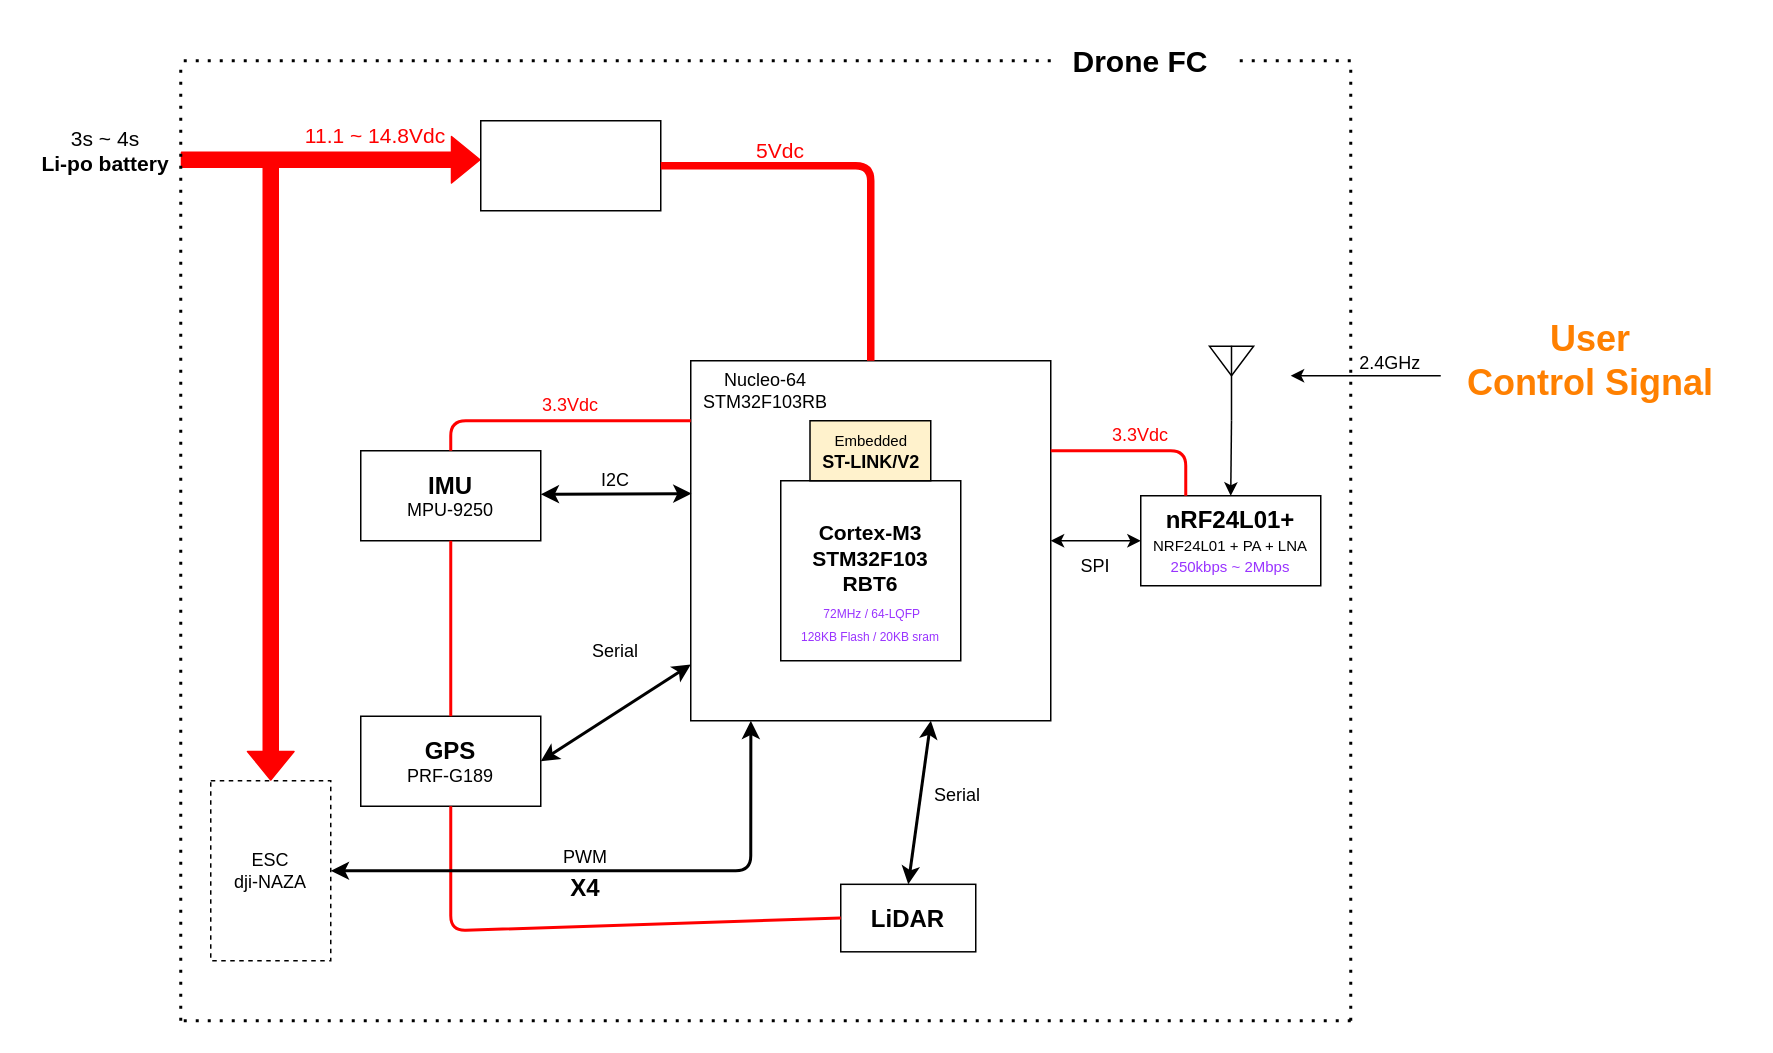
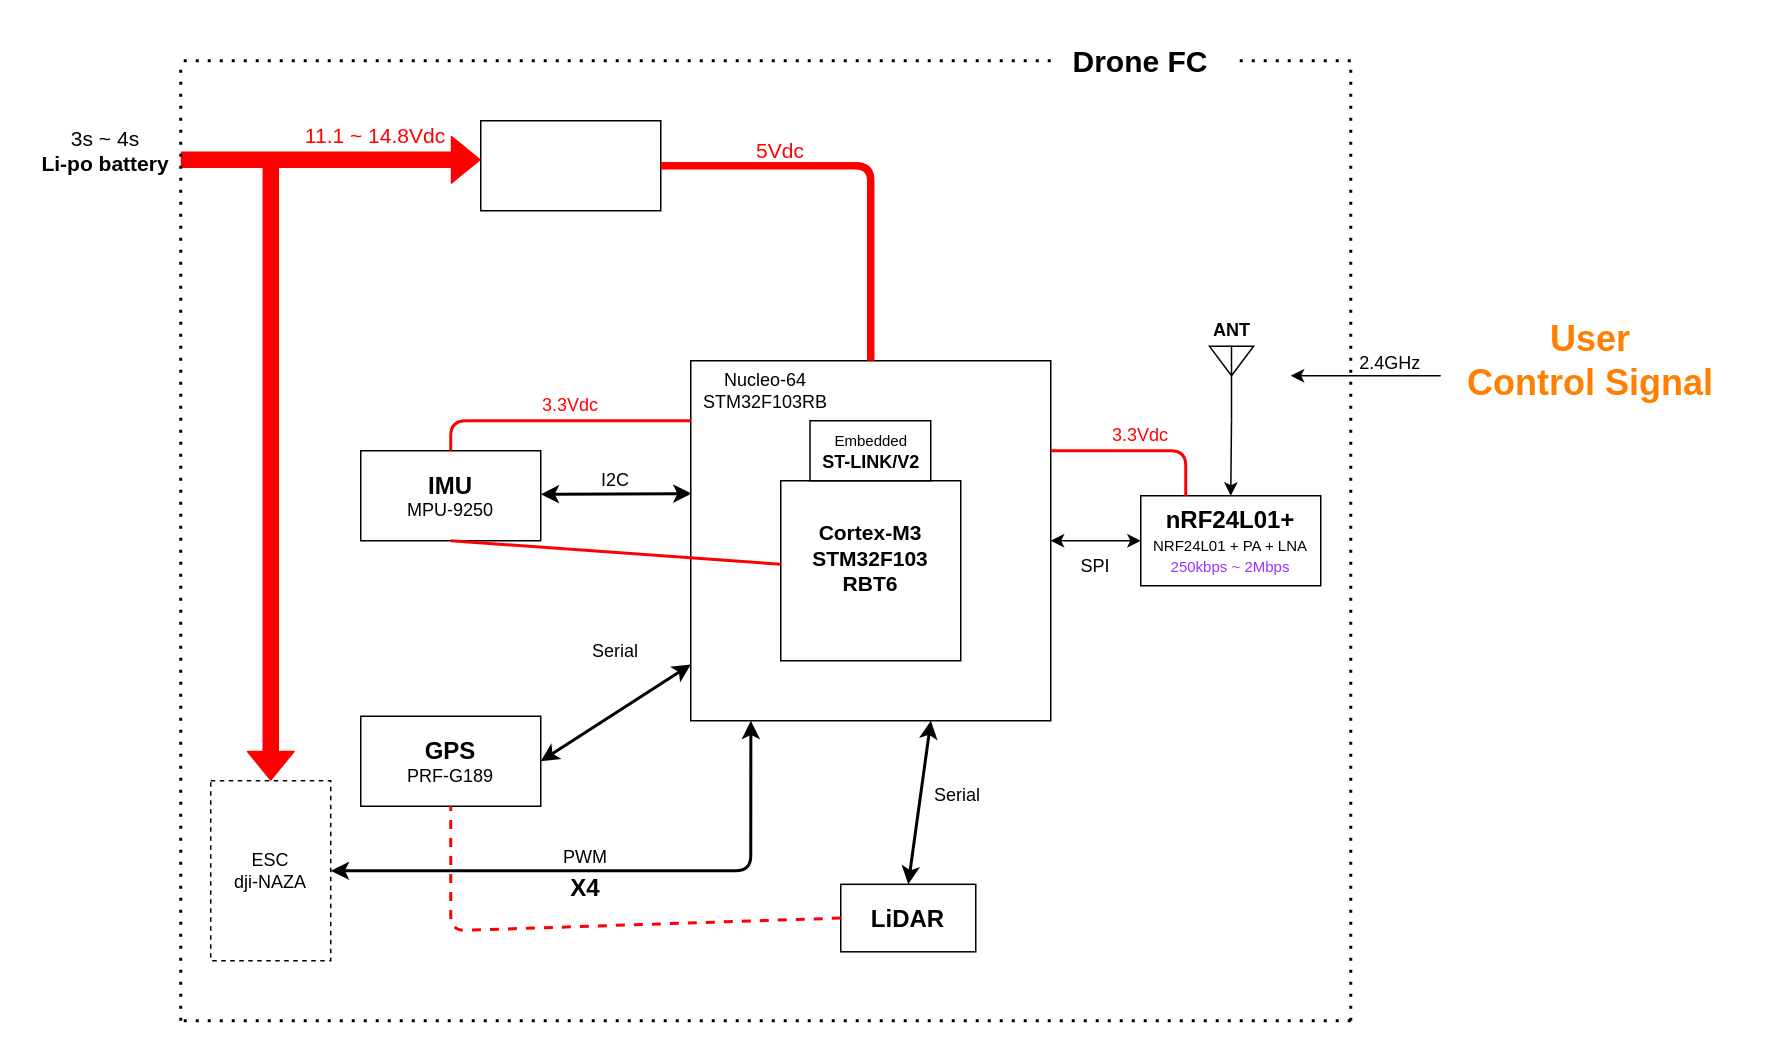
  <mxCell id="0" />
  <mxCell id="1" parent="0" />
  <mxCell id="2" value="" style="rounded=0;whiteSpace=wrap;html=1;" parent="1" vertex="1"><mxGeometry x="460" y="240" width="240" height="240" as="geometry" /></mxCell>
  <mxCell id="3" value="" style="group" parent="1" vertex="1" connectable="0"><mxGeometry x="520" y="320" width="120" height="120" as="geometry" /></mxCell>
  <mxCell id="4" value="&lt;font style=&quot;font-size: 14px&quot;&gt;&lt;b&gt;Cortex-M3&lt;br&gt;STM32F103&lt;br&gt;RBT6&lt;br&gt;&lt;br&gt;&lt;/b&gt;&lt;/font&gt;" style="whiteSpace=wrap;html=1;" parent="3" vertex="1"><mxGeometry width="120" height="120" as="geometry" /></mxCell>
- <mxCell id="5" value="&lt;font color=&quot;#9933ff&quot; style=&quot;font-size: 8px&quot;&gt;&amp;nbsp;72MHz / 64-LQFP&lt;br&gt;128KB Flash / 20KB sram&lt;br&gt;&lt;/font&gt;" style="text;html=1;strokeColor=none;fillColor=none;align=center;verticalAlign=middle;whiteSpace=wrap;rounded=0;" parent="3" vertex="1"><mxGeometry y="80" width="120" height="30" as="geometry" /></mxCell>
  <mxCell id="6" value="Nucleo-64&lt;br&gt;STM32F103RB" style="text;html=1;strokeColor=none;fillColor=none;align=center;verticalAlign=middle;whiteSpace=wrap;rounded=0;" parent="1" vertex="1"><mxGeometry x="460" y="240" width="100" height="40" as="geometry" /></mxCell>
- <mxCell id="7" value="&lt;font style=&quot;font-size: 10px&quot;&gt;Embedded&lt;/font&gt;&lt;br&gt;&lt;b&gt;ST-LINK/V2&lt;/b&gt;" style="rounded=0;whiteSpace=wrap;html=1;fillColor=#fff2cc;" parent="1" vertex="1"><mxGeometry x="539.5" y="280" width="80.5" height="40" as="geometry" /></mxCell>
+ <mxCell id="7" value="&lt;font style=&quot;font-size: 10px&quot;&gt;Embedded&lt;/font&gt;&lt;br&gt;&lt;b&gt;ST-LINK/V2&lt;/b&gt;" style="rounded=0;whiteSpace=wrap;html=1;" parent="1" vertex="1"><mxGeometry x="539.5" y="280" width="80.5" height="40" as="geometry" /></mxCell>
  <mxCell id="8" value="&lt;b&gt;&lt;font style=&quot;font-size: 16px&quot;&gt;LiDAR&lt;/font&gt;&lt;/b&gt;" style="whiteSpace=wrap;html=1;" parent="1" vertex="1"><mxGeometry x="560" y="589.04" width="90" height="45" as="geometry" /></mxCell>
  <mxCell id="9" value="&lt;b&gt;&lt;span style=&quot;font-size: 16px&quot;&gt;IMU&lt;/span&gt;&lt;br&gt;&lt;/b&gt;&lt;font style=&quot;font-size: 12px&quot;&gt;MPU-9250&lt;/font&gt;" style="rounded=0;whiteSpace=wrap;html=1;" parent="1" vertex="1"><mxGeometry x="240" y="300" width="120" height="60" as="geometry" /></mxCell>
  <mxCell id="10" value="" style="shape=flexArrow;endArrow=classic;html=1;fillColor=#FF0000;strokeColor=#FF0000;exitX=1;exitY=0.65;exitDx=0;exitDy=0;exitPerimeter=0;" parent="1" source="11" edge="1"><mxGeometry width="50" height="50" relative="1" as="geometry"><mxPoint x="200" y="106" as="sourcePoint" /><mxPoint x="320" y="106" as="targetPoint" /></mxGeometry></mxCell>
  <mxCell id="11" value="&lt;font style=&quot;font-size: 14px&quot;&gt;3s ~ 4s&lt;br&gt;&lt;font style=&quot;font-weight: bold&quot;&gt;Li-po battery&lt;/font&gt;&lt;/font&gt;" style="text;html=1;strokeColor=none;fillColor=none;align=center;verticalAlign=middle;whiteSpace=wrap;rounded=0;" parent="1" vertex="1"><mxGeometry y="80" width="100" height="40" as="geometry" x="20" /></mxCell>
  <mxCell id="12" value="I2C" style="text;html=1;strokeColor=none;fillColor=none;align=center;verticalAlign=middle;whiteSpace=wrap;rounded=0;" parent="1" vertex="1"><mxGeometry x="390" y="310" width="40" height="20" as="geometry" /></mxCell>
  <mxCell id="13" value="&lt;b&gt;&lt;font style=&quot;font-size: 16px&quot;&gt;GPS&lt;/font&gt;&lt;br&gt;&lt;/b&gt;&lt;font style=&quot;font-size: 12px&quot;&gt;PRF-G189&lt;/font&gt;" style="rounded=0;whiteSpace=wrap;html=1;" parent="1" vertex="1"><mxGeometry x="240" y="477" width="120" height="60" as="geometry" /></mxCell>
  <mxCell id="14" value="&lt;b&gt;&lt;font style=&quot;font-size: 16px&quot;&gt;nRF24L01+&lt;/font&gt;&lt;br&gt;&lt;/b&gt;&lt;span style=&quot;font-size: 10px&quot;&gt;NRF24L01 + PA + LNA&lt;br&gt;&lt;/span&gt;&lt;span style=&quot;color: rgb(153 , 51 , 255) ; font-size: 10px&quot;&gt;250kbps ~ 2Mbps&lt;/span&gt;&lt;span style=&quot;font-size: 10px&quot;&gt;&lt;br&gt;&lt;/span&gt;" style="rounded=0;whiteSpace=wrap;html=1;" parent="1" vertex="1"><mxGeometry x="760" y="330" width="120" height="60" as="geometry" /></mxCell>
  <mxCell id="15" value="" style="verticalLabelPosition=bottom;shadow=0;dashed=0;align=center;html=1;verticalAlign=top;shape=mxgraph.electrical.radio.aerial_-_antenna_2;rotation=0;" parent="1" vertex="1"><mxGeometry x="805.75" y="230" width="29.5" height="50" as="geometry" /></mxCell>
  <mxCell id="16" value="Serial" style="text;html=1;strokeColor=none;fillColor=none;align=center;verticalAlign=middle;whiteSpace=wrap;rounded=0;" parent="1" vertex="1"><mxGeometry x="390" y="424" width="40" height="20" as="geometry" /></mxCell>
+ <mxCell id="17" value="&lt;b&gt;&lt;font style=&quot;font-size: 12px&quot;&gt;ANT&lt;/font&gt;&lt;/b&gt;" style="text;html=1;strokeColor=none;fillColor=none;align=center;verticalAlign=middle;whiteSpace=wrap;rounded=0;" parent="1" vertex="1"><mxGeometry x="780.5" y="210" width="80" height="20" as="geometry" /></mxCell>
  <mxCell id="18" value="&lt;font color=&quot;#ff8000&quot; style=&quot;font-size: 24px&quot;&gt;&lt;b&gt;User&lt;br&gt;Control Signal&lt;/b&gt;&lt;/font&gt;" style="text;html=1;strokeColor=none;fillColor=none;align=center;verticalAlign=middle;whiteSpace=wrap;rounded=0;shadow=0;glass=0;sketch=0;fontSize=14;fontColor=#000000;" parent="1" vertex="1"><mxGeometry x="960" y="210" width="200" height="60" as="geometry" /></mxCell>
  <mxCell id="19" value="" style="endArrow=none;dashed=1;html=1;dashPattern=1 3;strokeWidth=2;" parent="1" edge="1"><mxGeometry width="50" height="50" relative="1" as="geometry"><mxPoint x="900" y="680" as="sourcePoint" /><mxPoint x="900" y="40" as="targetPoint" /></mxGeometry></mxCell>
  <mxCell id="20" value="&lt;font style=&quot;font-size: 14px&quot; color=&quot;#ff0000&quot;&gt;11.1 ~ 14.8Vdc&lt;/font&gt;" style="text;html=1;strokeColor=none;fillColor=none;align=center;verticalAlign=middle;whiteSpace=wrap;rounded=0;" parent="1" vertex="1"><mxGeometry x="190" y="80" width="120" height="20" as="geometry" /></mxCell>
  <mxCell id="21" value="" style="rounded=0;whiteSpace=wrap;html=1;" parent="1" vertex="1"><mxGeometry x="320" y="80" width="120" height="60" as="geometry" /></mxCell>
  <mxCell id="22" value="" style="endArrow=none;html=1;strokeColor=#FF0000;strokeWidth=5;fillColor=#FF0000;exitX=0.5;exitY=0;exitDx=0;exitDy=0;entryX=1;entryY=0.5;entryDx=0;entryDy=0;" parent="1" source="2" target="21" edge="1"><mxGeometry width="50" height="50" relative="1" as="geometry"><mxPoint x="180" y="320" as="sourcePoint" /><mxPoint x="280" y="140" as="targetPoint" /><Array as="points"><mxPoint x="580" y="110" /></Array></mxGeometry></mxCell>
  <mxCell id="23" value="&lt;font style=&quot;font-size: 14px&quot; color=&quot;#ff0000&quot;&gt;5Vdc&lt;/font&gt;" style="text;html=1;strokeColor=none;fillColor=none;align=center;verticalAlign=middle;whiteSpace=wrap;rounded=0;" parent="1" vertex="1"><mxGeometry x="460" y="90" width="120" height="20" as="geometry" /></mxCell>
- <mxCell id="24" value="" style="endArrow=none;html=1;strokeColor=#FF0000;strokeWidth=2;fillColor=#FF0000;exitX=0;exitY=0.5;exitDx=0;exitDy=0;jumpSize=6;entryX=0.5;entryY=1;entryDx=0;entryDy=0;" parent="1" source="8" target="13" edge="1"><mxGeometry width="50" height="50" relative="1" as="geometry"><mxPoint x="330" y="530" as="sourcePoint" /><mxPoint x="160" y="710" as="targetPoint" /><Array as="points"><mxPoint x="300" y="620" /></Array></mxGeometry></mxCell>
+ <mxCell id="24" value="" style="endArrow=none;html=1;strokeColor=#FF0000;strokeWidth=2;fillColor=#FF0000;exitX=0;exitY=0.5;exitDx=0;exitDy=0;jumpSize=6;entryX=0.5;entryY=1;entryDx=0;entryDy=0;dashed=1;" parent="1" source="8" target="13" edge="1"><mxGeometry width="50" height="50" relative="1" as="geometry"><mxPoint x="330" y="530" as="sourcePoint" /><mxPoint x="160" y="710" as="targetPoint" /><Array as="points"><mxPoint x="300" y="620" /></Array></mxGeometry></mxCell>
  <mxCell id="25" value="" style="endArrow=none;html=1;strokeColor=#FF0000;strokeWidth=2;fillColor=#FF0000;entryX=0;entryY=1;entryDx=0;entryDy=0;exitX=0.5;exitY=0;exitDx=0;exitDy=0;" parent="1" source="9" target="6" edge="1"><mxGeometry width="50" height="50" relative="1" as="geometry"><mxPoint x="180" y="380" as="sourcePoint" /><mxPoint x="380" y="480" as="targetPoint" /><Array as="points"><mxPoint x="300" y="280" /></Array></mxGeometry></mxCell>
- <mxCell id="26" value="" style="endArrow=none;html=1;strokeColor=#FF0000;strokeWidth=2;fillColor=#FF0000;entryX=0.5;entryY=0;entryDx=0;entryDy=0;exitX=0.5;exitY=1;exitDx=0;exitDy=0;" parent="1" source="9" target="13" edge="1"><mxGeometry width="50" height="50" relative="1" as="geometry"><mxPoint x="280" y="480" as="sourcePoint" /><mxPoint x="330" y="430" as="targetPoint" /></mxGeometry></mxCell>
+ <mxCell id="26" value="" style="endArrow=none;html=1;strokeColor=#FF0000;strokeWidth=2;fillColor=#FF0000;exitX=0.5;exitY=1;exitDx=0;exitDy=0;" parent="1" source="9" target="4" edge="1"><mxGeometry width="50" height="50" relative="1" as="geometry"><mxPoint x="280" y="480" as="sourcePoint" /><mxPoint x="330" y="430" as="targetPoint" /></mxGeometry></mxCell>
  <mxCell id="27" value="Serial" style="text;html=1;strokeColor=none;fillColor=none;align=center;verticalAlign=middle;whiteSpace=wrap;rounded=0;" parent="1" vertex="1"><mxGeometry x="618" y="520" width="40" height="20" as="geometry" /></mxCell>
  <mxCell id="28" value="2.4GHz" style="text;html=1;strokeColor=none;fillColor=none;align=center;verticalAlign=middle;whiteSpace=wrap;rounded=0;" parent="1" vertex="1"><mxGeometry x="900" y="232" width="53" height="20" as="geometry" /></mxCell>
  <mxCell id="29" value="&lt;font style=&quot;font-size: 12px&quot; color=&quot;#ff0000&quot;&gt;3.3Vdc&lt;/font&gt;" style="text;html=1;strokeColor=none;fillColor=none;align=center;verticalAlign=middle;whiteSpace=wrap;rounded=0;" parent="1" vertex="1"><mxGeometry x="320" y="260" width="120" height="20" as="geometry" /></mxCell>
  <mxCell id="30" value="" style="endArrow=classic;startArrow=classic;html=1;strokeWidth=2;fillColor=#FF0000;exitX=1;exitY=0.5;exitDx=0;exitDy=0;entryX=0;entryY=0.844;entryDx=0;entryDy=0;entryPerimeter=0;" parent="1" source="13" target="2" edge="1"><mxGeometry width="50" height="50" relative="1" as="geometry"><mxPoint x="370" y="650" as="sourcePoint" /><mxPoint x="410" y="610" as="targetPoint" /></mxGeometry></mxCell>
  <mxCell id="31" value="" style="endArrow=classic;startArrow=classic;html=1;strokeWidth=2;fillColor=#FF0000;entryX=0.002;entryY=0.369;entryDx=0;entryDy=0;entryPerimeter=0;" parent="1" target="2" edge="1"><mxGeometry width="50" height="50" relative="1" as="geometry"><mxPoint x="360" y="329" as="sourcePoint" /><mxPoint x="420" y="329.66" as="targetPoint" /></mxGeometry></mxCell>
  <mxCell id="32" value="" style="endArrow=classic;startArrow=classic;html=1;strokeWidth=2;fillColor=#FF0000;entryX=0.5;entryY=0;entryDx=0;entryDy=0;exitX=0.667;exitY=1;exitDx=0;exitDy=0;exitPerimeter=0;" parent="1" source="2" target="8" edge="1"><mxGeometry width="50" height="50" relative="1" as="geometry"><mxPoint x="620" y="500" as="sourcePoint" /><mxPoint x="631.5" y="559.6" as="targetPoint" /></mxGeometry></mxCell>
  <mxCell id="33" value="" style="endArrow=classic;startArrow=classic;html=1;strokeColor=#000000;strokeWidth=1;fillColor=#FF0000;entryX=0;entryY=0.5;entryDx=0;entryDy=0;exitX=1;exitY=0.5;exitDx=0;exitDy=0;" parent="1" source="2" target="14" edge="1"><mxGeometry width="50" height="50" relative="1" as="geometry"><mxPoint x="610" y="290" as="sourcePoint" /><mxPoint x="660" y="240" as="targetPoint" /></mxGeometry></mxCell>
  <mxCell id="34" value="" style="endArrow=classic;html=1;strokeColor=#000000;strokeWidth=1;fillColor=#FF0000;" parent="1" edge="1"><mxGeometry width="50" height="50" relative="1" as="geometry"><mxPoint x="960" y="250" as="sourcePoint" /><mxPoint x="860" y="250" as="targetPoint" /></mxGeometry></mxCell>
  <mxCell id="35" value="ESC&lt;br&gt;dji-NAZA" style="rounded=0;whiteSpace=wrap;html=1;dashed=1;" parent="1" vertex="1"><mxGeometry x="140" y="520" width="80" height="120" as="geometry" /></mxCell>
  <mxCell id="36" value="" style="shape=flexArrow;endArrow=classic;html=1;fillColor=#FF0000;strokeColor=#FF0000;entryX=0.5;entryY=0;entryDx=0;entryDy=0;" parent="1" target="35" edge="1"><mxGeometry width="50" height="50" relative="1" as="geometry"><mxPoint x="180" y="110" as="sourcePoint" /><mxPoint x="300" y="140" as="targetPoint" /></mxGeometry></mxCell>
  <mxCell id="37" value="" style="endArrow=classic;startArrow=classic;html=1;strokeColor=#000000;strokeWidth=2;fillColor=#FF0000;exitX=1;exitY=0.5;exitDx=0;exitDy=0;entryX=0.167;entryY=1;entryDx=0;entryDy=0;entryPerimeter=0;" parent="1" source="35" target="2" edge="1"><mxGeometry width="50" height="50" relative="1" as="geometry"><mxPoint x="360" y="240" as="sourcePoint" /><mxPoint x="500" y="490" as="targetPoint" /><Array as="points"><mxPoint x="500" y="580" /></Array></mxGeometry></mxCell>
  <mxCell id="38" value="PWM" style="text;html=1;strokeColor=none;fillColor=none;align=center;verticalAlign=middle;whiteSpace=wrap;rounded=0;" parent="1" vertex="1"><mxGeometry x="370" y="561" width="40" height="20" as="geometry" /></mxCell>
  <mxCell id="39" value="" style="endArrow=classic;html=1;strokeColor=#000000;strokeWidth=1;fillColor=#FF0000;exitX=0.5;exitY=1;exitDx=0;exitDy=0;exitPerimeter=0;entryX=0.5;entryY=0;entryDx=0;entryDy=0;" parent="1" source="15" target="14" edge="1"><mxGeometry width="50" height="50" relative="1" as="geometry"><mxPoint x="750" y="260" as="sourcePoint" /><mxPoint x="800" y="210" as="targetPoint" /></mxGeometry></mxCell>
  <mxCell id="40" value="SPI" style="text;html=1;strokeColor=none;fillColor=none;align=center;verticalAlign=middle;whiteSpace=wrap;rounded=0;" parent="1" vertex="1"><mxGeometry x="710" y="367" width="40" height="20" as="geometry" /></mxCell>
  <mxCell id="41" value="" style="endArrow=none;html=1;strokeWidth=2;fillColor=#FF0000;entryX=0.25;entryY=0;entryDx=0;entryDy=0;exitX=1;exitY=0.25;exitDx=0;exitDy=0;strokeColor=#FF0000;" parent="1" source="2" target="14" edge="1"><mxGeometry width="50" height="50" relative="1" as="geometry"><mxPoint x="701" y="283" as="sourcePoint" /><mxPoint x="630" y="-60" as="targetPoint" /><Array as="points"><mxPoint x="790" y="300" /></Array></mxGeometry></mxCell>
  <mxCell id="42" value="&lt;font style=&quot;font-size: 12px&quot; color=&quot;#ff0000&quot;&gt;3.3Vdc&lt;/font&gt;" style="text;html=1;strokeColor=none;fillColor=none;align=center;verticalAlign=middle;whiteSpace=wrap;rounded=0;" parent="1" vertex="1"><mxGeometry x="700" y="280" width="120" height="20" as="geometry" /></mxCell>
  <mxCell id="43" value="&lt;b&gt;&lt;font style=&quot;font-size: 16px&quot;&gt;X4&lt;/font&gt;&lt;/b&gt;" style="text;html=1;strokeColor=none;fillColor=none;align=center;verticalAlign=middle;whiteSpace=wrap;rounded=0;" parent="1" vertex="1"><mxGeometry x="370" y="581" width="40" height="20" as="geometry" /></mxCell>
  <mxCell id="44" value="" style="endArrow=none;dashed=1;html=1;dashPattern=1 3;strokeWidth=2;" parent="1" edge="1"><mxGeometry width="50" height="50" relative="1" as="geometry"><mxPoint x="900" y="680" as="sourcePoint" /><mxPoint x="120" y="680" as="targetPoint" /></mxGeometry></mxCell>
  <mxCell id="45" value="" style="endArrow=none;dashed=1;html=1;dashPattern=1 3;strokeWidth=2;" parent="1" source="47" edge="1"><mxGeometry width="50" height="50" relative="1" as="geometry"><mxPoint x="900" y="40" as="sourcePoint" /><mxPoint x="120" y="40" as="targetPoint" /></mxGeometry></mxCell>
  <mxCell id="46" value="" style="endArrow=none;dashed=1;html=1;dashPattern=1 3;strokeWidth=2;" parent="1" edge="1"><mxGeometry width="50" height="50" relative="1" as="geometry"><mxPoint x="120" y="680" as="sourcePoint" /><mxPoint x="120" y="40" as="targetPoint" /></mxGeometry></mxCell>
  <mxCell id="47" value="&lt;font style=&quot;font-size: 20px&quot;&gt;&lt;b&gt;Drone FC&lt;/b&gt;&lt;/font&gt;" style="text;html=1;strokeColor=none;fillColor=none;align=center;verticalAlign=middle;whiteSpace=wrap;rounded=0;" parent="1" vertex="1"><mxGeometry x="700" y="20" width="120" height="40" as="geometry" /></mxCell>
  <mxCell id="48" value="" style="endArrow=none;dashed=1;html=1;dashPattern=1 3;strokeWidth=2;" parent="1" target="47" edge="1"><mxGeometry width="50" height="50" relative="1" as="geometry"><mxPoint x="900" y="40" as="sourcePoint" /><mxPoint x="120" y="40" as="targetPoint" /></mxGeometry></mxCell>
